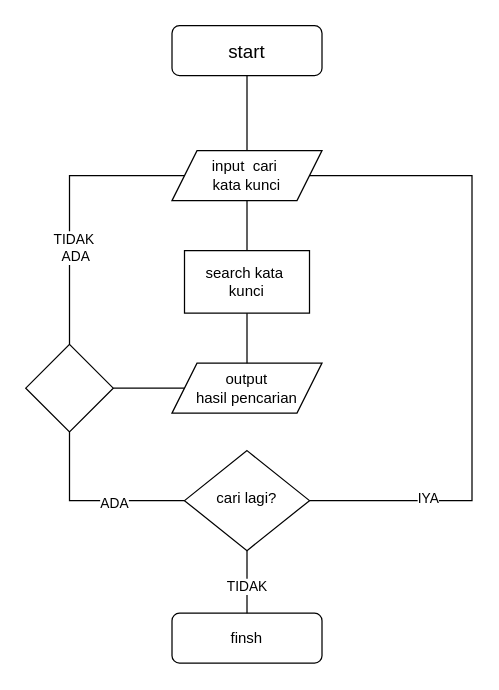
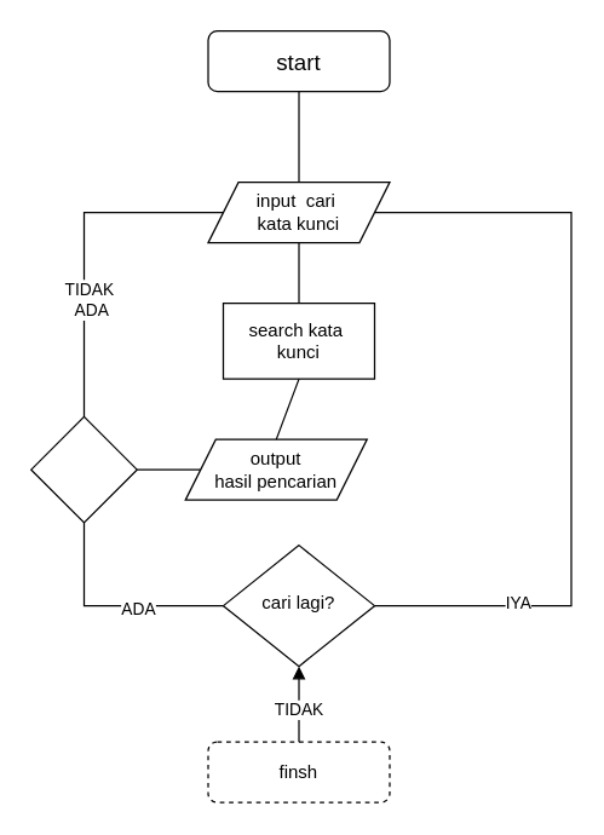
  <mxCell id="0" />
  <mxCell id="1" parent="0" />
  <mxCell id="2" value="&lt;font style=&quot;font-size: 15px;&quot;&gt;start&lt;/font&gt;" style="rounded=1;whiteSpace=wrap;html=1;fontSize=12;glass=0;strokeWidth=1;shadow=0;" parent="1" vertex="1"><mxGeometry x="137" y="20" width="120" height="40" as="geometry" /></mxCell>
  <mxCell id="3" value="cari lagi?" style="rhombus;whiteSpace=wrap;html=1;shadow=0;fontFamily=Helvetica;fontSize=12;align=center;strokeWidth=1;spacing=6;spacingTop=-4;" parent="1" vertex="1"><mxGeometry x="147" y="360" width="100" height="80" as="geometry" /></mxCell>
- <mxCell id="4" value="finsh&lt;br&gt;" style="rounded=1;whiteSpace=wrap;html=1;fontSize=12;glass=0;strokeWidth=1;shadow=0;" parent="1" vertex="1"><mxGeometry x="137" y="490" width="120" height="40" as="geometry" /></mxCell>
+ <mxCell id="4" value="finsh&lt;br&gt;" style="rounded=1;whiteSpace=wrap;html=1;fontSize=12;glass=0;strokeWidth=1;shadow=0;dashed=1;" parent="1" vertex="1"><mxGeometry x="137" y="490" width="120" height="40" as="geometry" /></mxCell>
  <mxCell id="5" value="input&amp;nbsp; cari&amp;nbsp;&lt;br&gt;kata kunci" style="shape=parallelogram;perimeter=parallelogramPerimeter;whiteSpace=wrap;html=1;fixedSize=1;" vertex="1" parent="1"><mxGeometry x="137" y="120" width="120" height="40" as="geometry" /></mxCell>
  <mxCell id="6" value="" style="endArrow=none;html=1;rounded=0;exitX=0.5;exitY=0;exitDx=0;exitDy=0;" edge="1" parent="1"><mxGeometry width="50" height="50" relative="1" as="geometry"><mxPoint x="197" y="120" as="sourcePoint" /><mxPoint x="197" y="60" as="targetPoint" /></mxGeometry></mxCell>
- <mxCell id="7" value="output&lt;br&gt;hasil pencarian" style="shape=parallelogram;perimeter=parallelogramPerimeter;whiteSpace=wrap;html=1;fixedSize=1;" vertex="1" parent="1"><mxGeometry x="137" y="290" width="120" height="40" as="geometry" /></mxCell>
+ <mxCell id="7" value="output&lt;br&gt;hasil pencarian" style="shape=parallelogram;perimeter=parallelogramPerimeter;whiteSpace=wrap;html=1;fixedSize=1;" vertex="1" parent="1"><mxGeometry x="122" y="290" width="120" height="40" as="geometry" /></mxCell>
  <mxCell id="8" value="search kata&amp;nbsp;&lt;br&gt;kunci" style="rounded=0;whiteSpace=wrap;html=1;" vertex="1" parent="1"><mxGeometry x="147" y="200" width="100" height="50" as="geometry" /></mxCell>
  <mxCell id="9" value="" style="endArrow=none;html=1;rounded=0;exitX=0.5;exitY=0;exitDx=0;exitDy=0;" edge="1" parent="1" source="8"><mxGeometry width="50" height="50" relative="1" as="geometry"><mxPoint x="147" y="210" as="sourcePoint" /><mxPoint x="197" y="160" as="targetPoint" /></mxGeometry></mxCell>
  <mxCell id="10" value="" style="endArrow=none;html=1;rounded=0;exitX=0.5;exitY=0;exitDx=0;exitDy=0;" edge="1" parent="1" source="7"><mxGeometry width="50" height="50" relative="1" as="geometry"><mxPoint x="147" y="300" as="sourcePoint" /><mxPoint x="197" y="250" as="targetPoint" /></mxGeometry></mxCell>
  <mxCell id="11" value="" style="endArrow=none;html=1;rounded=0;exitX=1;exitY=0.5;exitDx=0;exitDy=0;entryX=1;entryY=0.5;entryDx=0;entryDy=0;" edge="1" parent="1" target="5"><mxGeometry width="50" height="50" relative="1" as="geometry"><mxPoint x="247" y="400" as="sourcePoint" /><mxPoint x="247" y="160" as="targetPoint" /><Array as="points"><mxPoint x="377" y="400" /><mxPoint x="377" y="140" /></Array></mxGeometry></mxCell>
  <mxCell id="12" value="IYA" style="edgeLabel;html=1;align=center;verticalAlign=middle;resizable=0;points=[];" vertex="1" connectable="0" parent="11"><mxGeometry x="-0.639" y="3" relative="1" as="geometry"><mxPoint as="offset" /></mxGeometry></mxCell>
- <mxCell id="13" value="" style="endArrow=none;html=1;rounded=0;exitX=0.5;exitY=0;exitDx=0;exitDy=0;entryX=0.5;entryY=1;entryDx=0;entryDy=0;" edge="1" parent="1" source="4" target="3"><mxGeometry width="50" height="50" relative="1" as="geometry"><mxPoint x="387" y="310" as="sourcePoint" /><mxPoint x="437" y="260" as="targetPoint" /></mxGeometry></mxCell>
+ <mxCell id="13" value="" style="endArrow=block;html=1;rounded=0;exitX=0.5;exitY=0;exitDx=0;exitDy=0;entryX=0.5;entryY=1;entryDx=0;entryDy=0;" edge="1" parent="1" source="4" target="3"><mxGeometry width="50" height="50" relative="1" as="geometry"><mxPoint x="387" y="310" as="sourcePoint" /><mxPoint x="437" y="260" as="targetPoint" /></mxGeometry></mxCell>
  <mxCell id="14" value="TIDAK" style="edgeLabel;html=1;align=center;verticalAlign=middle;resizable=0;points=[];" vertex="1" connectable="0" parent="13"><mxGeometry x="-0.107" y="1" relative="1" as="geometry"><mxPoint as="offset" /></mxGeometry></mxCell>
  <mxCell id="15" value="" style="endArrow=none;html=1;rounded=0;entryX=0;entryY=0.5;entryDx=0;entryDy=0;" edge="1" parent="1" target="7"><mxGeometry width="50" height="50" relative="1" as="geometry"><mxPoint x="90" y="310" as="sourcePoint" /><mxPoint x="150" y="300" as="targetPoint" /></mxGeometry></mxCell>
  <mxCell id="16" value="" style="rhombus;whiteSpace=wrap;html=1;" vertex="1" parent="1"><mxGeometry x="20" y="275" width="70" height="70" as="geometry" /></mxCell>
  <mxCell id="17" value="" style="endArrow=none;html=1;rounded=0;exitX=0.5;exitY=0;exitDx=0;exitDy=0;entryX=0;entryY=0.5;entryDx=0;entryDy=0;" edge="1" parent="1" source="16" target="5"><mxGeometry width="50" height="50" relative="1" as="geometry"><mxPoint x="240" y="370" as="sourcePoint" /><mxPoint x="290" y="320" as="targetPoint" /><Array as="points"><mxPoint x="55" y="140" /></Array></mxGeometry></mxCell>
  <mxCell id="18" value="TIDAK&amp;nbsp;&lt;br&gt;ADA" style="edgeLabel;html=1;align=center;verticalAlign=middle;resizable=0;points=[];" vertex="1" connectable="0" parent="17"><mxGeometry x="-0.3" y="-4" relative="1" as="geometry"><mxPoint y="1" as="offset" /></mxGeometry></mxCell>
  <mxCell id="19" value="" style="endArrow=none;html=1;rounded=0;entryX=0.5;entryY=1;entryDx=0;entryDy=0;exitX=0;exitY=0.5;exitDx=0;exitDy=0;" edge="1" parent="1" source="3" target="16"><mxGeometry width="50" height="50" relative="1" as="geometry"><mxPoint x="240" y="370" as="sourcePoint" /><mxPoint x="290" y="320" as="targetPoint" /><Array as="points"><mxPoint x="55" y="400" /></Array></mxGeometry></mxCell>
  <mxCell id="20" value="ADA" style="edgeLabel;html=1;align=center;verticalAlign=middle;resizable=0;points=[];" vertex="1" connectable="0" parent="19"><mxGeometry x="-0.226" y="1" relative="1" as="geometry"><mxPoint as="offset" /></mxGeometry></mxCell>
